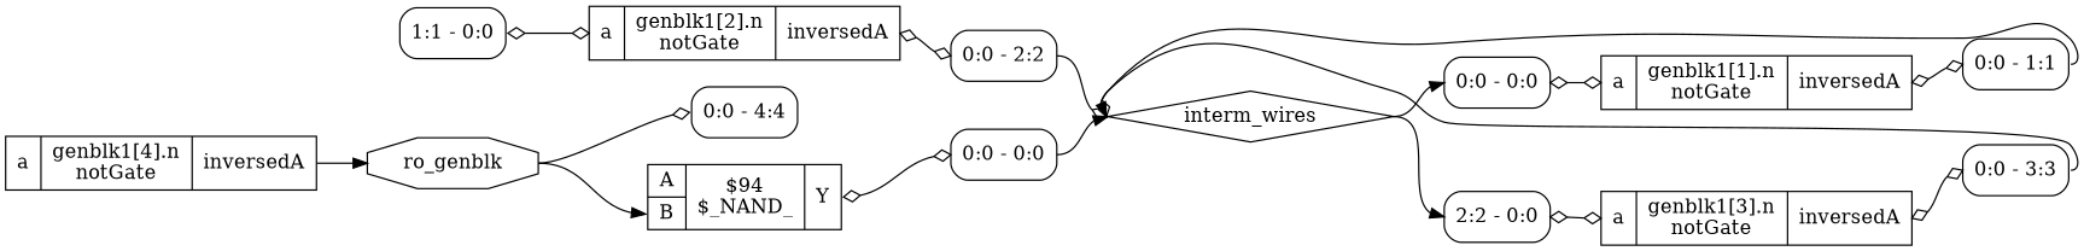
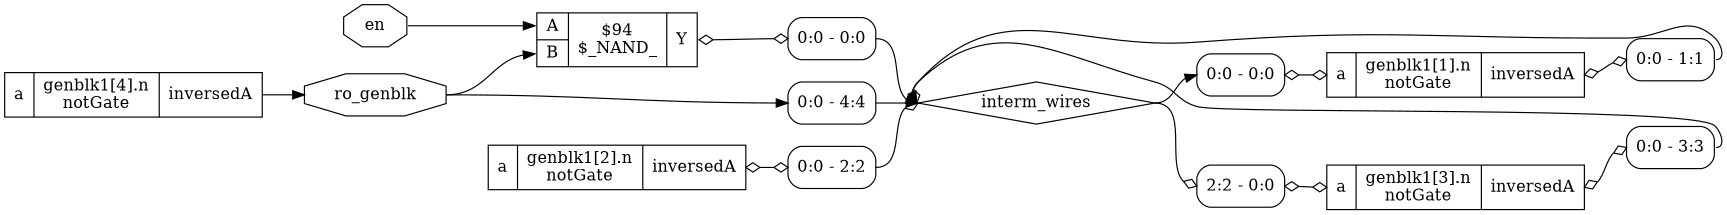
  digraph {
    rankdir=LR
    remincross=true
    node [color=black fontcolor=black shape=record]
    edge [color=black fontcolor=black headport=w tailport=e]
+   n1 [label=en shape=octagon]
    n2 [label="{{<p4> A|<p5> B}|$94\n$_NAND_|{<p6> Y}}" color="" fontcolor=""]
    n3 [label="<s0> 0:0 - 0:0 " style=rounded]
    n4 [label=interm_wires shape=diamond]
    n5 [label="<s0> 0:0 - 0:0 " style=rounded]
    n6 [label="<s0> 2:2 - 0:0 " style=rounded]
    n7 [label="{{<p8> a}|genblk1[1].n\nnotGate|{<p9> inversedA}}" color="" fontcolor=""]
-   n8 [label="<s0> 1:1 - 0:0 " style=rounded]
    n9 [label="{{<p8> a}|genblk1[2].n\nnotGate|{<p9> inversedA}}" color="" fontcolor=""]
    n10 [label="{{<p8> a}|genblk1[3].n\nnotGate|{<p9> inversedA}}" color="" fontcolor=""]
    n11 [label=ro_genblk shape=octagon]
    n12 [label="<s0> 0:0 - 4:4 " style=rounded]
    n13 [label="<s0> 0:0 - 1:1 " style=rounded]
    n14 [label="<s0> 0:0 - 2:2 " style=rounded]
    n15 [label="<s0> 0:0 - 3:3 " style=rounded]
    n16 [label="{{<p8> a}|genblk1[4].n\nnotGate|{<p9> inversedA}}" color="" fontcolor=""]
+   n1 -> n2 [headport="p4:w"]
    n2 -> n3 [arrowhead=odiamond arrowtail=odiamond dir=both tailport="p6:e"]
    n3 -> n4 [tailport="s0:e"]
    n4 -> n5 [headport="s0:w"]
-   n4 -> n6 [headport="s0:w"]
+   n4 -> n6 [headport="s0:w" arrowhead=odiamond]
    n5 -> n7 [arrowhead=odiamond arrowtail=odiamond dir=both headport="p8:w"]
    n6 -> n10 [arrowhead=odiamond arrowtail=odiamond dir=both headport="p8:w"]
    n7 -> n13 [arrowhead=odiamond arrowtail=odiamond dir=both tailport="p9:e"]
-   n8 -> n9 [arrowhead=odiamond arrowtail=odiamond dir=both headport="p8:w"]
    n9 -> n14 [arrowhead=odiamond arrowtail=odiamond dir=both tailport="p9:e"]
    n10 -> n15 [arrowhead=odiamond arrowtail=odiamond dir=both tailport="p9:e"]
    n11 -> n2 [headport="p5:w"]
-   n11 -> n12 [arrowhead=odiamond]
-   n13 -> n4 [tailport="s0:e"]
+   n11 -> n12
+   n12 -> n4 [tailport="s0:e"]
+   n13 -> n4 [tailport="s0:e" arrowhead=odiamond]
    n14 -> n4 [arrowhead=odiamond tailport="s0:e"]
-   n15 -> n4 [tailport="s0:e" arrowhead=odiamond]
+   n15 -> n4 [tailport="s0:e"]
    n16 -> n11 [tailport="p9:e"]
  }
